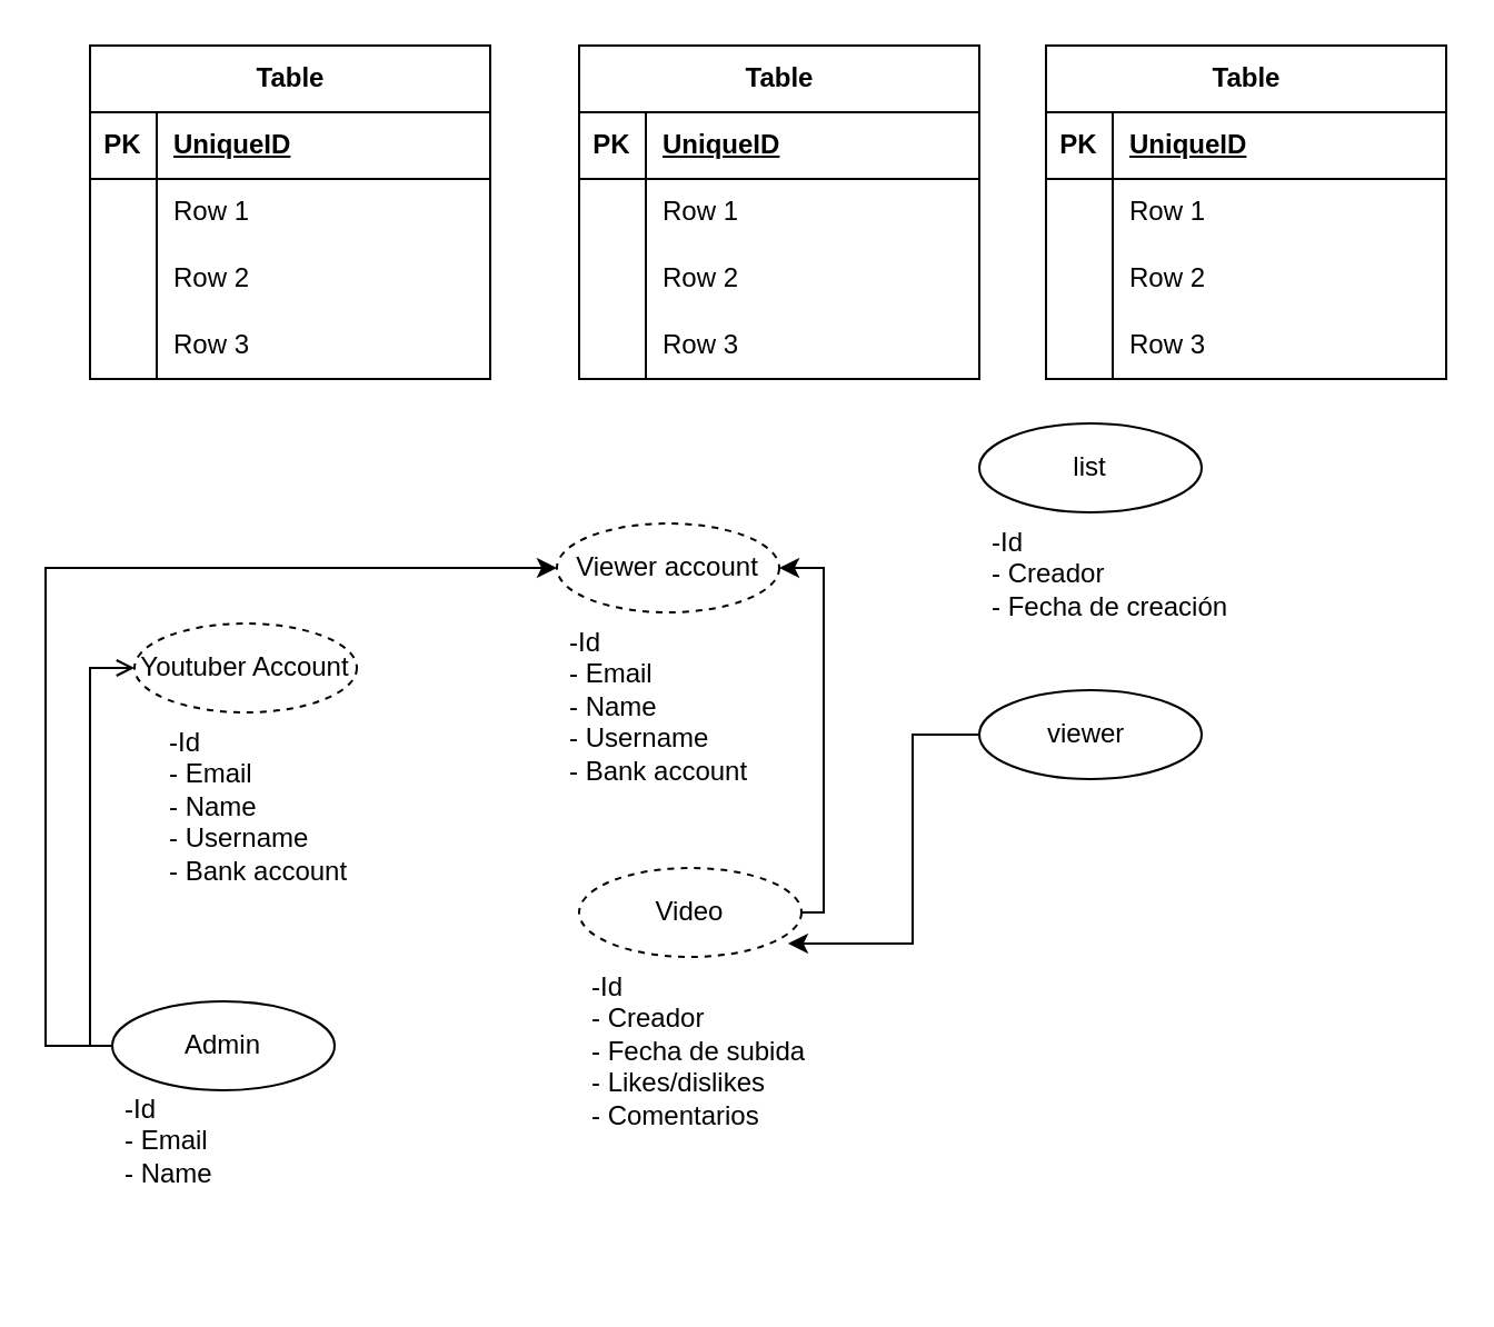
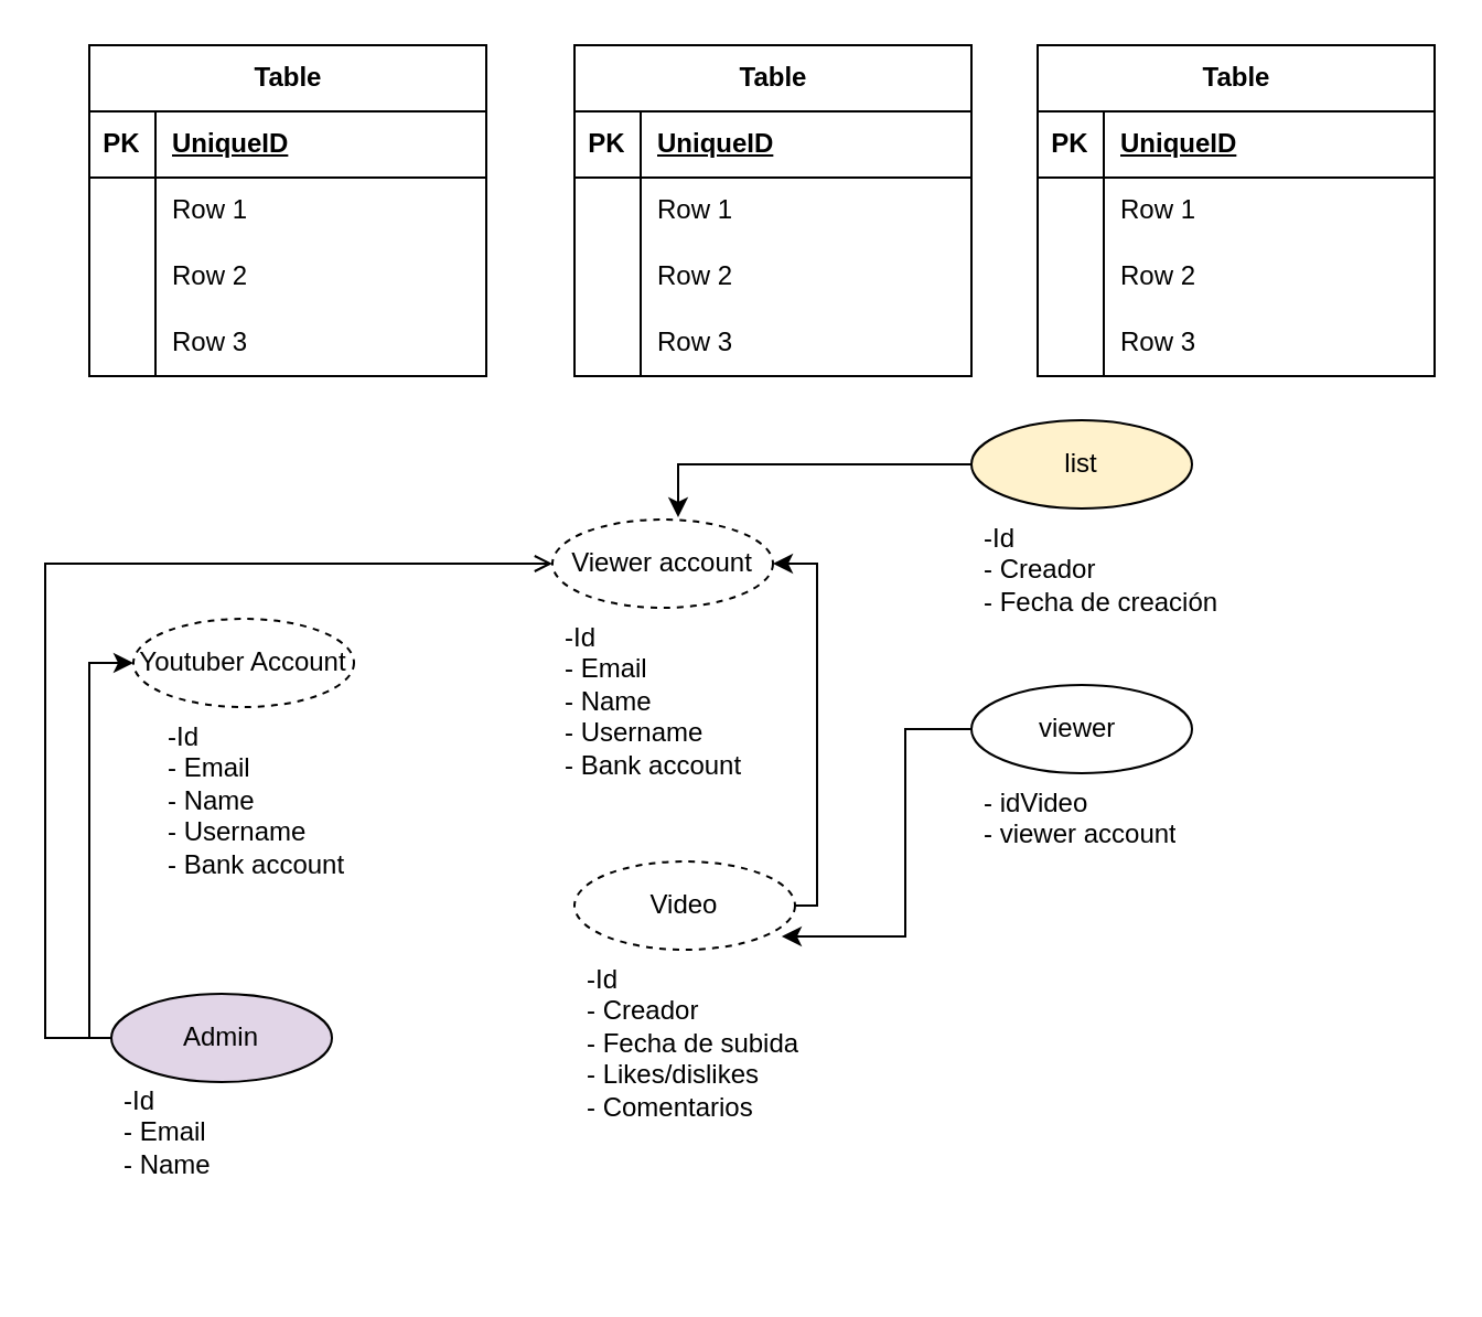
  <mxCell id="0" />
  <mxCell id="1" parent="0" />
  <mxCell id="2" value="Table" style="shape=table;startSize=30;container=1;collapsible=1;childLayout=tableLayout;fixedRows=1;rowLines=0;fontStyle=1;align=center;resizeLast=1;html=1;" vertex="1" parent="1"><mxGeometry x="40" y="20" width="180" height="150" as="geometry" /></mxCell>
  <mxCell id="3" value="" style="shape=tableRow;horizontal=0;startSize=0;swimlaneHead=0;swimlaneBody=0;fillColor=none;collapsible=0;dropTarget=0;points=[[0,0.5],[1,0.5]];portConstraint=eastwest;top=0;left=0;right=0;bottom=1;" vertex="1" parent="2"><mxGeometry y="30" width="180" height="30" as="geometry" /></mxCell>
  <mxCell id="4" value="PK" style="shape=partialRectangle;connectable=0;fillColor=none;top=0;left=0;bottom=0;right=0;fontStyle=1;overflow=hidden;whiteSpace=wrap;html=1;" vertex="1" parent="3"><mxGeometry width="30" height="30" as="geometry"><mxRectangle width="30" height="30" as="alternateBounds" /></mxGeometry></mxCell>
  <mxCell id="5" value="UniqueID" style="shape=partialRectangle;connectable=0;fillColor=none;top=0;left=0;bottom=0;right=0;align=left;spacingLeft=6;fontStyle=5;overflow=hidden;whiteSpace=wrap;html=1;" vertex="1" parent="3"><mxGeometry x="30" width="150" height="30" as="geometry"><mxRectangle width="150" height="30" as="alternateBounds" /></mxGeometry></mxCell>
  <mxCell id="6" value="" style="shape=tableRow;horizontal=0;startSize=0;swimlaneHead=0;swimlaneBody=0;fillColor=none;collapsible=0;dropTarget=0;points=[[0,0.5],[1,0.5]];portConstraint=eastwest;top=0;left=0;right=0;bottom=0;" vertex="1" parent="2"><mxGeometry y="60" width="180" height="30" as="geometry" /></mxCell>
  <mxCell id="7" value="" style="shape=partialRectangle;connectable=0;fillColor=none;top=0;left=0;bottom=0;right=0;editable=1;overflow=hidden;whiteSpace=wrap;html=1;" vertex="1" parent="6"><mxGeometry width="30" height="30" as="geometry"><mxRectangle width="30" height="30" as="alternateBounds" /></mxGeometry></mxCell>
  <mxCell id="8" value="Row 1" style="shape=partialRectangle;connectable=0;fillColor=none;top=0;left=0;bottom=0;right=0;align=left;spacingLeft=6;overflow=hidden;whiteSpace=wrap;html=1;" vertex="1" parent="6"><mxGeometry x="30" width="150" height="30" as="geometry"><mxRectangle width="150" height="30" as="alternateBounds" /></mxGeometry></mxCell>
  <mxCell id="9" value="" style="shape=tableRow;horizontal=0;startSize=0;swimlaneHead=0;swimlaneBody=0;fillColor=none;collapsible=0;dropTarget=0;points=[[0,0.5],[1,0.5]];portConstraint=eastwest;top=0;left=0;right=0;bottom=0;" vertex="1" parent="2"><mxGeometry y="90" width="180" height="30" as="geometry" /></mxCell>
  <mxCell id="10" value="" style="shape=partialRectangle;connectable=0;fillColor=none;top=0;left=0;bottom=0;right=0;editable=1;overflow=hidden;whiteSpace=wrap;html=1;" vertex="1" parent="9"><mxGeometry width="30" height="30" as="geometry"><mxRectangle width="30" height="30" as="alternateBounds" /></mxGeometry></mxCell>
  <mxCell id="11" value="Row 2" style="shape=partialRectangle;connectable=0;fillColor=none;top=0;left=0;bottom=0;right=0;align=left;spacingLeft=6;overflow=hidden;whiteSpace=wrap;html=1;" vertex="1" parent="9"><mxGeometry x="30" width="150" height="30" as="geometry"><mxRectangle width="150" height="30" as="alternateBounds" /></mxGeometry></mxCell>
  <mxCell id="12" value="" style="shape=tableRow;horizontal=0;startSize=0;swimlaneHead=0;swimlaneBody=0;fillColor=none;collapsible=0;dropTarget=0;points=[[0,0.5],[1,0.5]];portConstraint=eastwest;top=0;left=0;right=0;bottom=0;" vertex="1" parent="2"><mxGeometry y="120" width="180" height="30" as="geometry" /></mxCell>
  <mxCell id="13" value="" style="shape=partialRectangle;connectable=0;fillColor=none;top=0;left=0;bottom=0;right=0;editable=1;overflow=hidden;whiteSpace=wrap;html=1;" vertex="1" parent="12"><mxGeometry width="30" height="30" as="geometry"><mxRectangle width="30" height="30" as="alternateBounds" /></mxGeometry></mxCell>
  <mxCell id="14" value="Row 3" style="shape=partialRectangle;connectable=0;fillColor=none;top=0;left=0;bottom=0;right=0;align=left;spacingLeft=6;overflow=hidden;whiteSpace=wrap;html=1;" vertex="1" parent="12"><mxGeometry x="30" width="150" height="30" as="geometry"><mxRectangle width="150" height="30" as="alternateBounds" /></mxGeometry></mxCell>
  <mxCell id="15" value="Table" style="shape=table;startSize=30;container=1;collapsible=1;childLayout=tableLayout;fixedRows=1;rowLines=0;fontStyle=1;align=center;resizeLast=1;html=1;" vertex="1" parent="1"><mxGeometry x="260" y="20" width="180" height="150" as="geometry" /></mxCell>
  <mxCell id="16" value="" style="shape=tableRow;horizontal=0;startSize=0;swimlaneHead=0;swimlaneBody=0;fillColor=none;collapsible=0;dropTarget=0;points=[[0,0.5],[1,0.5]];portConstraint=eastwest;top=0;left=0;right=0;bottom=1;" vertex="1" parent="15"><mxGeometry y="30" width="180" height="30" as="geometry" /></mxCell>
  <mxCell id="17" value="PK" style="shape=partialRectangle;connectable=0;fillColor=none;top=0;left=0;bottom=0;right=0;fontStyle=1;overflow=hidden;whiteSpace=wrap;html=1;" vertex="1" parent="16"><mxGeometry width="30" height="30" as="geometry"><mxRectangle width="30" height="30" as="alternateBounds" /></mxGeometry></mxCell>
  <mxCell id="18" value="UniqueID" style="shape=partialRectangle;connectable=0;fillColor=none;top=0;left=0;bottom=0;right=0;align=left;spacingLeft=6;fontStyle=5;overflow=hidden;whiteSpace=wrap;html=1;" vertex="1" parent="16"><mxGeometry x="30" width="150" height="30" as="geometry"><mxRectangle width="150" height="30" as="alternateBounds" /></mxGeometry></mxCell>
  <mxCell id="19" value="" style="shape=tableRow;horizontal=0;startSize=0;swimlaneHead=0;swimlaneBody=0;fillColor=none;collapsible=0;dropTarget=0;points=[[0,0.5],[1,0.5]];portConstraint=eastwest;top=0;left=0;right=0;bottom=0;" vertex="1" parent="15"><mxGeometry y="60" width="180" height="30" as="geometry" /></mxCell>
  <mxCell id="20" value="" style="shape=partialRectangle;connectable=0;fillColor=none;top=0;left=0;bottom=0;right=0;editable=1;overflow=hidden;whiteSpace=wrap;html=1;" vertex="1" parent="19"><mxGeometry width="30" height="30" as="geometry"><mxRectangle width="30" height="30" as="alternateBounds" /></mxGeometry></mxCell>
  <mxCell id="21" value="Row 1" style="shape=partialRectangle;connectable=0;fillColor=none;top=0;left=0;bottom=0;right=0;align=left;spacingLeft=6;overflow=hidden;whiteSpace=wrap;html=1;" vertex="1" parent="19"><mxGeometry x="30" width="150" height="30" as="geometry"><mxRectangle width="150" height="30" as="alternateBounds" /></mxGeometry></mxCell>
  <mxCell id="22" value="" style="shape=tableRow;horizontal=0;startSize=0;swimlaneHead=0;swimlaneBody=0;fillColor=none;collapsible=0;dropTarget=0;points=[[0,0.5],[1,0.5]];portConstraint=eastwest;top=0;left=0;right=0;bottom=0;" vertex="1" parent="15"><mxGeometry y="90" width="180" height="30" as="geometry" /></mxCell>
  <mxCell id="23" value="" style="shape=partialRectangle;connectable=0;fillColor=none;top=0;left=0;bottom=0;right=0;editable=1;overflow=hidden;whiteSpace=wrap;html=1;" vertex="1" parent="22"><mxGeometry width="30" height="30" as="geometry"><mxRectangle width="30" height="30" as="alternateBounds" /></mxGeometry></mxCell>
  <mxCell id="24" value="Row 2" style="shape=partialRectangle;connectable=0;fillColor=none;top=0;left=0;bottom=0;right=0;align=left;spacingLeft=6;overflow=hidden;whiteSpace=wrap;html=1;" vertex="1" parent="22"><mxGeometry x="30" width="150" height="30" as="geometry"><mxRectangle width="150" height="30" as="alternateBounds" /></mxGeometry></mxCell>
  <mxCell id="25" value="" style="shape=tableRow;horizontal=0;startSize=0;swimlaneHead=0;swimlaneBody=0;fillColor=none;collapsible=0;dropTarget=0;points=[[0,0.5],[1,0.5]];portConstraint=eastwest;top=0;left=0;right=0;bottom=0;" vertex="1" parent="15"><mxGeometry y="120" width="180" height="30" as="geometry" /></mxCell>
  <mxCell id="26" value="" style="shape=partialRectangle;connectable=0;fillColor=none;top=0;left=0;bottom=0;right=0;editable=1;overflow=hidden;whiteSpace=wrap;html=1;" vertex="1" parent="25"><mxGeometry width="30" height="30" as="geometry"><mxRectangle width="30" height="30" as="alternateBounds" /></mxGeometry></mxCell>
  <mxCell id="27" value="Row 3" style="shape=partialRectangle;connectable=0;fillColor=none;top=0;left=0;bottom=0;right=0;align=left;spacingLeft=6;overflow=hidden;whiteSpace=wrap;html=1;" vertex="1" parent="25"><mxGeometry x="30" width="150" height="30" as="geometry"><mxRectangle width="150" height="30" as="alternateBounds" /></mxGeometry></mxCell>
  <mxCell id="28" value="Table" style="shape=table;startSize=30;container=1;collapsible=1;childLayout=tableLayout;fixedRows=1;rowLines=0;fontStyle=1;align=center;resizeLast=1;html=1;" vertex="1" parent="1"><mxGeometry x="470" y="20" width="180" height="150" as="geometry" /></mxCell>
  <mxCell id="29" value="" style="shape=tableRow;horizontal=0;startSize=0;swimlaneHead=0;swimlaneBody=0;fillColor=none;collapsible=0;dropTarget=0;points=[[0,0.5],[1,0.5]];portConstraint=eastwest;top=0;left=0;right=0;bottom=1;" vertex="1" parent="28"><mxGeometry y="30" width="180" height="30" as="geometry" /></mxCell>
  <mxCell id="30" value="PK" style="shape=partialRectangle;connectable=0;fillColor=none;top=0;left=0;bottom=0;right=0;fontStyle=1;overflow=hidden;whiteSpace=wrap;html=1;" vertex="1" parent="29"><mxGeometry width="30" height="30" as="geometry"><mxRectangle width="30" height="30" as="alternateBounds" /></mxGeometry></mxCell>
  <mxCell id="31" value="UniqueID" style="shape=partialRectangle;connectable=0;fillColor=none;top=0;left=0;bottom=0;right=0;align=left;spacingLeft=6;fontStyle=5;overflow=hidden;whiteSpace=wrap;html=1;" vertex="1" parent="29"><mxGeometry x="30" width="150" height="30" as="geometry"><mxRectangle width="150" height="30" as="alternateBounds" /></mxGeometry></mxCell>
  <mxCell id="32" value="" style="shape=tableRow;horizontal=0;startSize=0;swimlaneHead=0;swimlaneBody=0;fillColor=none;collapsible=0;dropTarget=0;points=[[0,0.5],[1,0.5]];portConstraint=eastwest;top=0;left=0;right=0;bottom=0;" vertex="1" parent="28"><mxGeometry y="60" width="180" height="30" as="geometry" /></mxCell>
  <mxCell id="33" value="" style="shape=partialRectangle;connectable=0;fillColor=none;top=0;left=0;bottom=0;right=0;editable=1;overflow=hidden;whiteSpace=wrap;html=1;" vertex="1" parent="32"><mxGeometry width="30" height="30" as="geometry"><mxRectangle width="30" height="30" as="alternateBounds" /></mxGeometry></mxCell>
  <mxCell id="34" value="Row 1" style="shape=partialRectangle;connectable=0;fillColor=none;top=0;left=0;bottom=0;right=0;align=left;spacingLeft=6;overflow=hidden;whiteSpace=wrap;html=1;" vertex="1" parent="32"><mxGeometry x="30" width="150" height="30" as="geometry"><mxRectangle width="150" height="30" as="alternateBounds" /></mxGeometry></mxCell>
  <mxCell id="35" value="" style="shape=tableRow;horizontal=0;startSize=0;swimlaneHead=0;swimlaneBody=0;fillColor=none;collapsible=0;dropTarget=0;points=[[0,0.5],[1,0.5]];portConstraint=eastwest;top=0;left=0;right=0;bottom=0;" vertex="1" parent="28"><mxGeometry y="90" width="180" height="30" as="geometry" /></mxCell>
  <mxCell id="36" value="" style="shape=partialRectangle;connectable=0;fillColor=none;top=0;left=0;bottom=0;right=0;editable=1;overflow=hidden;whiteSpace=wrap;html=1;" vertex="1" parent="35"><mxGeometry width="30" height="30" as="geometry"><mxRectangle width="30" height="30" as="alternateBounds" /></mxGeometry></mxCell>
  <mxCell id="37" value="Row 2" style="shape=partialRectangle;connectable=0;fillColor=none;top=0;left=0;bottom=0;right=0;align=left;spacingLeft=6;overflow=hidden;whiteSpace=wrap;html=1;" vertex="1" parent="35"><mxGeometry x="30" width="150" height="30" as="geometry"><mxRectangle width="150" height="30" as="alternateBounds" /></mxGeometry></mxCell>
  <mxCell id="38" value="" style="shape=tableRow;horizontal=0;startSize=0;swimlaneHead=0;swimlaneBody=0;fillColor=none;collapsible=0;dropTarget=0;points=[[0,0.5],[1,0.5]];portConstraint=eastwest;top=0;left=0;right=0;bottom=0;" vertex="1" parent="28"><mxGeometry y="120" width="180" height="30" as="geometry" /></mxCell>
  <mxCell id="39" value="" style="shape=partialRectangle;connectable=0;fillColor=none;top=0;left=0;bottom=0;right=0;editable=1;overflow=hidden;whiteSpace=wrap;html=1;" vertex="1" parent="38"><mxGeometry width="30" height="30" as="geometry"><mxRectangle width="30" height="30" as="alternateBounds" /></mxGeometry></mxCell>
  <mxCell id="40" value="Row 3" style="shape=partialRectangle;connectable=0;fillColor=none;top=0;left=0;bottom=0;right=0;align=left;spacingLeft=6;overflow=hidden;whiteSpace=wrap;html=1;" vertex="1" parent="38"><mxGeometry x="30" width="150" height="30" as="geometry"><mxRectangle width="150" height="30" as="alternateBounds" /></mxGeometry></mxCell>
  <mxCell id="41" value="Youtuber Account" style="ellipse;whiteSpace=wrap;html=1;align=center;dashed=1;" vertex="1" parent="1"><mxGeometry x="60" y="280" width="100" height="40" as="geometry" /></mxCell>
  <mxCell id="42" value="-Id&lt;br&gt;- Email&lt;br&gt;- Name&lt;br&gt;- Username&amp;nbsp;&lt;br&gt;- Bank account&amp;nbsp;" style="text;strokeColor=none;fillColor=none;spacingLeft=4;spacingRight=4;overflow=hidden;rotatable=0;points=[[0,0.5],[1,0.5]];portConstraint=eastwest;fontSize=12;whiteSpace=wrap;html=1;" vertex="1" parent="1"><mxGeometry x="70" y="320" width="120" height="130" as="geometry" /></mxCell>
  <mxCell id="43" value="Viewer account" style="ellipse;whiteSpace=wrap;html=1;align=center;dashed=1;" vertex="1" parent="1"><mxGeometry x="250" y="235" width="100" height="40" as="geometry" /></mxCell>
  <mxCell id="44" value="-Id&lt;br&gt;- Email&lt;br&gt;- Name&lt;br&gt;- Username&amp;nbsp;&lt;br&gt;- Bank account&amp;nbsp;" style="text;strokeColor=none;fillColor=none;spacingLeft=4;spacingRight=4;overflow=hidden;rotatable=0;points=[[0,0.5],[1,0.5]];portConstraint=eastwest;fontSize=12;whiteSpace=wrap;html=1;" vertex="1" parent="1"><mxGeometry x="250" y="275" width="120" height="90" as="geometry" /></mxCell>
- <mxCell id="45" style="edgeStyle=orthogonalEdgeStyle;rounded=0;orthogonalLoop=1;jettySize=auto;html=1;entryX=0;entryY=0.5;entryDx=0;entryDy=0;endArrow=open;" edge="1" parent="1" source="47" target="41"><mxGeometry relative="1" as="geometry"><Array as="points"><mxPoint x="40" y="470" /><mxPoint x="40" y="300" /></Array></mxGeometry></mxCell>
- <mxCell id="46" style="edgeStyle=orthogonalEdgeStyle;rounded=0;orthogonalLoop=1;jettySize=auto;html=1;entryX=0;entryY=0.5;entryDx=0;entryDy=0;" edge="1" parent="1" source="47" target="43"><mxGeometry relative="1" as="geometry"><Array as="points"><mxPoint x="20" y="470" /><mxPoint x="20" y="255" /></Array></mxGeometry></mxCell>
- <mxCell id="47" value="Admin" style="ellipse;whiteSpace=wrap;html=1;align=center;" vertex="1" parent="1"><mxGeometry x="50" y="450" width="100" height="40" as="geometry" /></mxCell>
+ <mxCell id="45" style="edgeStyle=orthogonalEdgeStyle;rounded=0;orthogonalLoop=1;jettySize=auto;html=1;entryX=0;entryY=0.5;entryDx=0;entryDy=0;" edge="1" parent="1" source="47" target="41"><mxGeometry relative="1" as="geometry"><Array as="points"><mxPoint x="40" y="470" /><mxPoint x="40" y="300" /></Array></mxGeometry></mxCell>
+ <mxCell id="46" style="edgeStyle=orthogonalEdgeStyle;rounded=0;orthogonalLoop=1;jettySize=auto;html=1;entryX=0;entryY=0.5;entryDx=0;entryDy=0;endArrow=open;" edge="1" parent="1" source="47" target="43"><mxGeometry relative="1" as="geometry"><Array as="points"><mxPoint x="20" y="470" /><mxPoint x="20" y="255" /></Array></mxGeometry></mxCell>
+ <mxCell id="47" value="Admin" style="ellipse;whiteSpace=wrap;html=1;align=center;fillColor=#e1d5e7;" vertex="1" parent="1"><mxGeometry x="50" y="450" width="100" height="40" as="geometry" /></mxCell>
  <mxCell id="48" value="-Id&lt;br&gt;- Email&lt;br&gt;- Name" style="text;strokeColor=none;fillColor=none;spacingLeft=4;spacingRight=4;overflow=hidden;rotatable=0;points=[[0,0.5],[1,0.5]];portConstraint=eastwest;fontSize=12;whiteSpace=wrap;html=1;" vertex="1" parent="1"><mxGeometry x="50" y="485" width="120" height="90" as="geometry" /></mxCell>
  <mxCell id="49" style="edgeStyle=orthogonalEdgeStyle;rounded=0;orthogonalLoop=1;jettySize=auto;html=1;entryX=1;entryY=0.5;entryDx=0;entryDy=0;" edge="1" parent="1" source="50" target="43"><mxGeometry relative="1" as="geometry"><Array as="points"><mxPoint x="370" y="410" /><mxPoint x="370" y="255" /></Array></mxGeometry></mxCell>
  <mxCell id="50" value="Video" style="ellipse;whiteSpace=wrap;html=1;align=center;dashed=1;" vertex="1" parent="1"><mxGeometry x="260" y="390" width="100" height="40" as="geometry" /></mxCell>
  <mxCell id="51" value="-Id&lt;br&gt;- Creador&amp;nbsp;&lt;br&gt;- Fecha de subida&lt;div&gt;- Likes/dislikes&lt;/div&gt;&lt;div&gt;- Comentarios&lt;/div&gt;" style="text;strokeColor=none;fillColor=none;spacingLeft=4;spacingRight=4;overflow=hidden;rotatable=0;points=[[0,0.5],[1,0.5]];portConstraint=eastwest;fontSize=12;whiteSpace=wrap;html=1;" vertex="1" parent="1"><mxGeometry x="260" y="430" width="120" height="90" as="geometry" /></mxCell>
- <mxCell id="52" value="list" style="ellipse;whiteSpace=wrap;html=1;align=center;" vertex="1" parent="1"><mxGeometry x="440" y="190" width="100" height="40" as="geometry" /></mxCell>
+ <mxCell id="52" value="list" style="ellipse;whiteSpace=wrap;html=1;align=center;fillColor=#fff2cc;" vertex="1" parent="1"><mxGeometry x="440" y="190" width="100" height="40" as="geometry" /></mxCell>
  <mxCell id="53" value="-Id&lt;br&gt;- Creador&amp;nbsp;&lt;br&gt;- Fecha de creación" style="text;strokeColor=none;fillColor=none;spacingLeft=4;spacingRight=4;overflow=hidden;rotatable=0;points=[[0,0.5],[1,0.5]];portConstraint=eastwest;fontSize=12;whiteSpace=wrap;html=1;" vertex="1" parent="1"><mxGeometry x="440" y="230" width="120" height="90" as="geometry" /></mxCell>
+ <mxCell id="54" style="edgeStyle=orthogonalEdgeStyle;rounded=0;orthogonalLoop=1;jettySize=auto;html=1;entryX=0.57;entryY=-0.025;entryDx=0;entryDy=0;entryPerimeter=0;" edge="1" parent="1" source="52" target="43"><mxGeometry relative="1" as="geometry" /></mxCell>
+ <mxCell id="55" value="- idVideo&lt;div&gt;- viewer account&lt;/div&gt;&lt;div&gt;&lt;br&gt;&lt;/div&gt;" style="text;strokeColor=none;fillColor=none;spacingLeft=4;spacingRight=4;overflow=hidden;rotatable=0;points=[[0,0.5],[1,0.5]];portConstraint=eastwest;fontSize=12;whiteSpace=wrap;html=1;" vertex="1" parent="1"><mxGeometry x="440" y="350" width="120" height="90" as="geometry" /></mxCell>
  <mxCell id="56" value="viewer&amp;nbsp;" style="ellipse;whiteSpace=wrap;html=1;align=center;" vertex="1" parent="1"><mxGeometry x="440" y="310" width="100" height="40" as="geometry" /></mxCell>
  <mxCell id="57" style="edgeStyle=orthogonalEdgeStyle;rounded=0;orthogonalLoop=1;jettySize=auto;html=1;entryX=0.783;entryY=-0.067;entryDx=0;entryDy=0;entryPerimeter=0;exitX=0;exitY=0.5;exitDx=0;exitDy=0;" edge="1" parent="1" source="56" target="51"><mxGeometry relative="1" as="geometry" /></mxCell>
